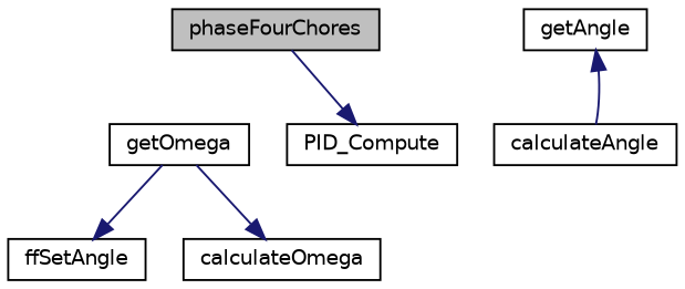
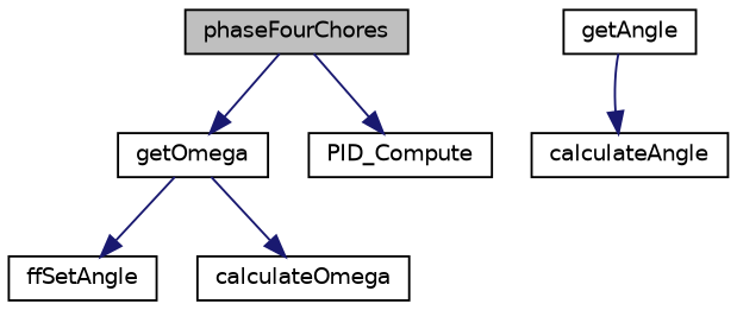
  digraph {
    rankdir=TB
    node [color=black fillcolor=white fontname=Helvetica fontsize=10 shape=record style=filled]
    edge [color=midnightblue fontname=Helvetica fontsize=10 labelfontname=Helvetica labelfontsize=10 style=solid]
    n1 [fillcolor=grey75 fontcolor=black height=0.2 label=phaseFourChores width=0.4]
    n2 [height=0.2 label=getOmega width=0.4]
    n3 [height=0.2 label=PID_Compute width=0.4]
    n4 [height=0.2 label=ffSetAngle width=0.4]
    n5 [height=0.2 label=getAngle width=0.4]
    n6 [height=0.2 label=calculateAngle width=0.4]
    n7 [height=0.2 label=calculateOmega width=0.4]
+   n1 -> n2
    n1 -> n3
    n2 -> n4
    n2 -> n7
-   n6 -> n5
+   n5 -> n6
  }
